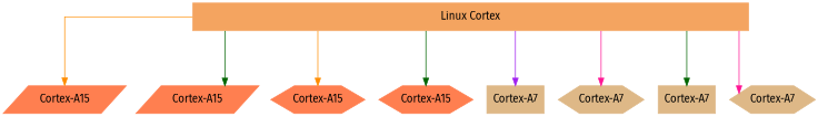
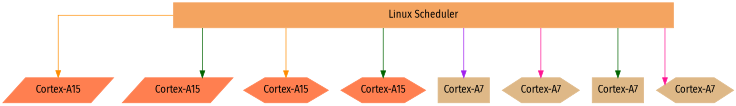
  digraph {
    ranksep=1.0
    splines=ortho
    fontname="Fira Sans"
    node [color=coral shape=hexagon style=filled fontname="Fira Sans"]
    edge [color=darkgreen fontname="Fira Sans"]
    n1 [label="Cortex-A15" shape=parallelogram]
    n2 [label="Cortex-A15" shape=parallelogram]
    n3 [label="Cortex-A15"]
    n4 [label="Cortex-A15"]
    n5 [color=burlywood label="Cortex-A7" shape=box]
    n6 [color=burlywood label="Cortex-A7"]
    n7 [color=burlywood label="Cortex-A7" shape=box]
    n8 [color=burlywood label="Cortex-A7"]
-   n9 [color=sandybrown label="Linux Cortex" shape=box width=10]
+   n9 [color=sandybrown label="Linux Scheduler" shape=box width=10]
    n9 -> n1 [color=darkorange]
    n9 -> n2
    n9 -> n3 [color=darkorange]
    n9 -> n4
    n9 -> n5 [color=purple]
    n9 -> n6 [color=deeppink]
    n9 -> n7
    n9 -> n8 [color=deeppink]
  }
